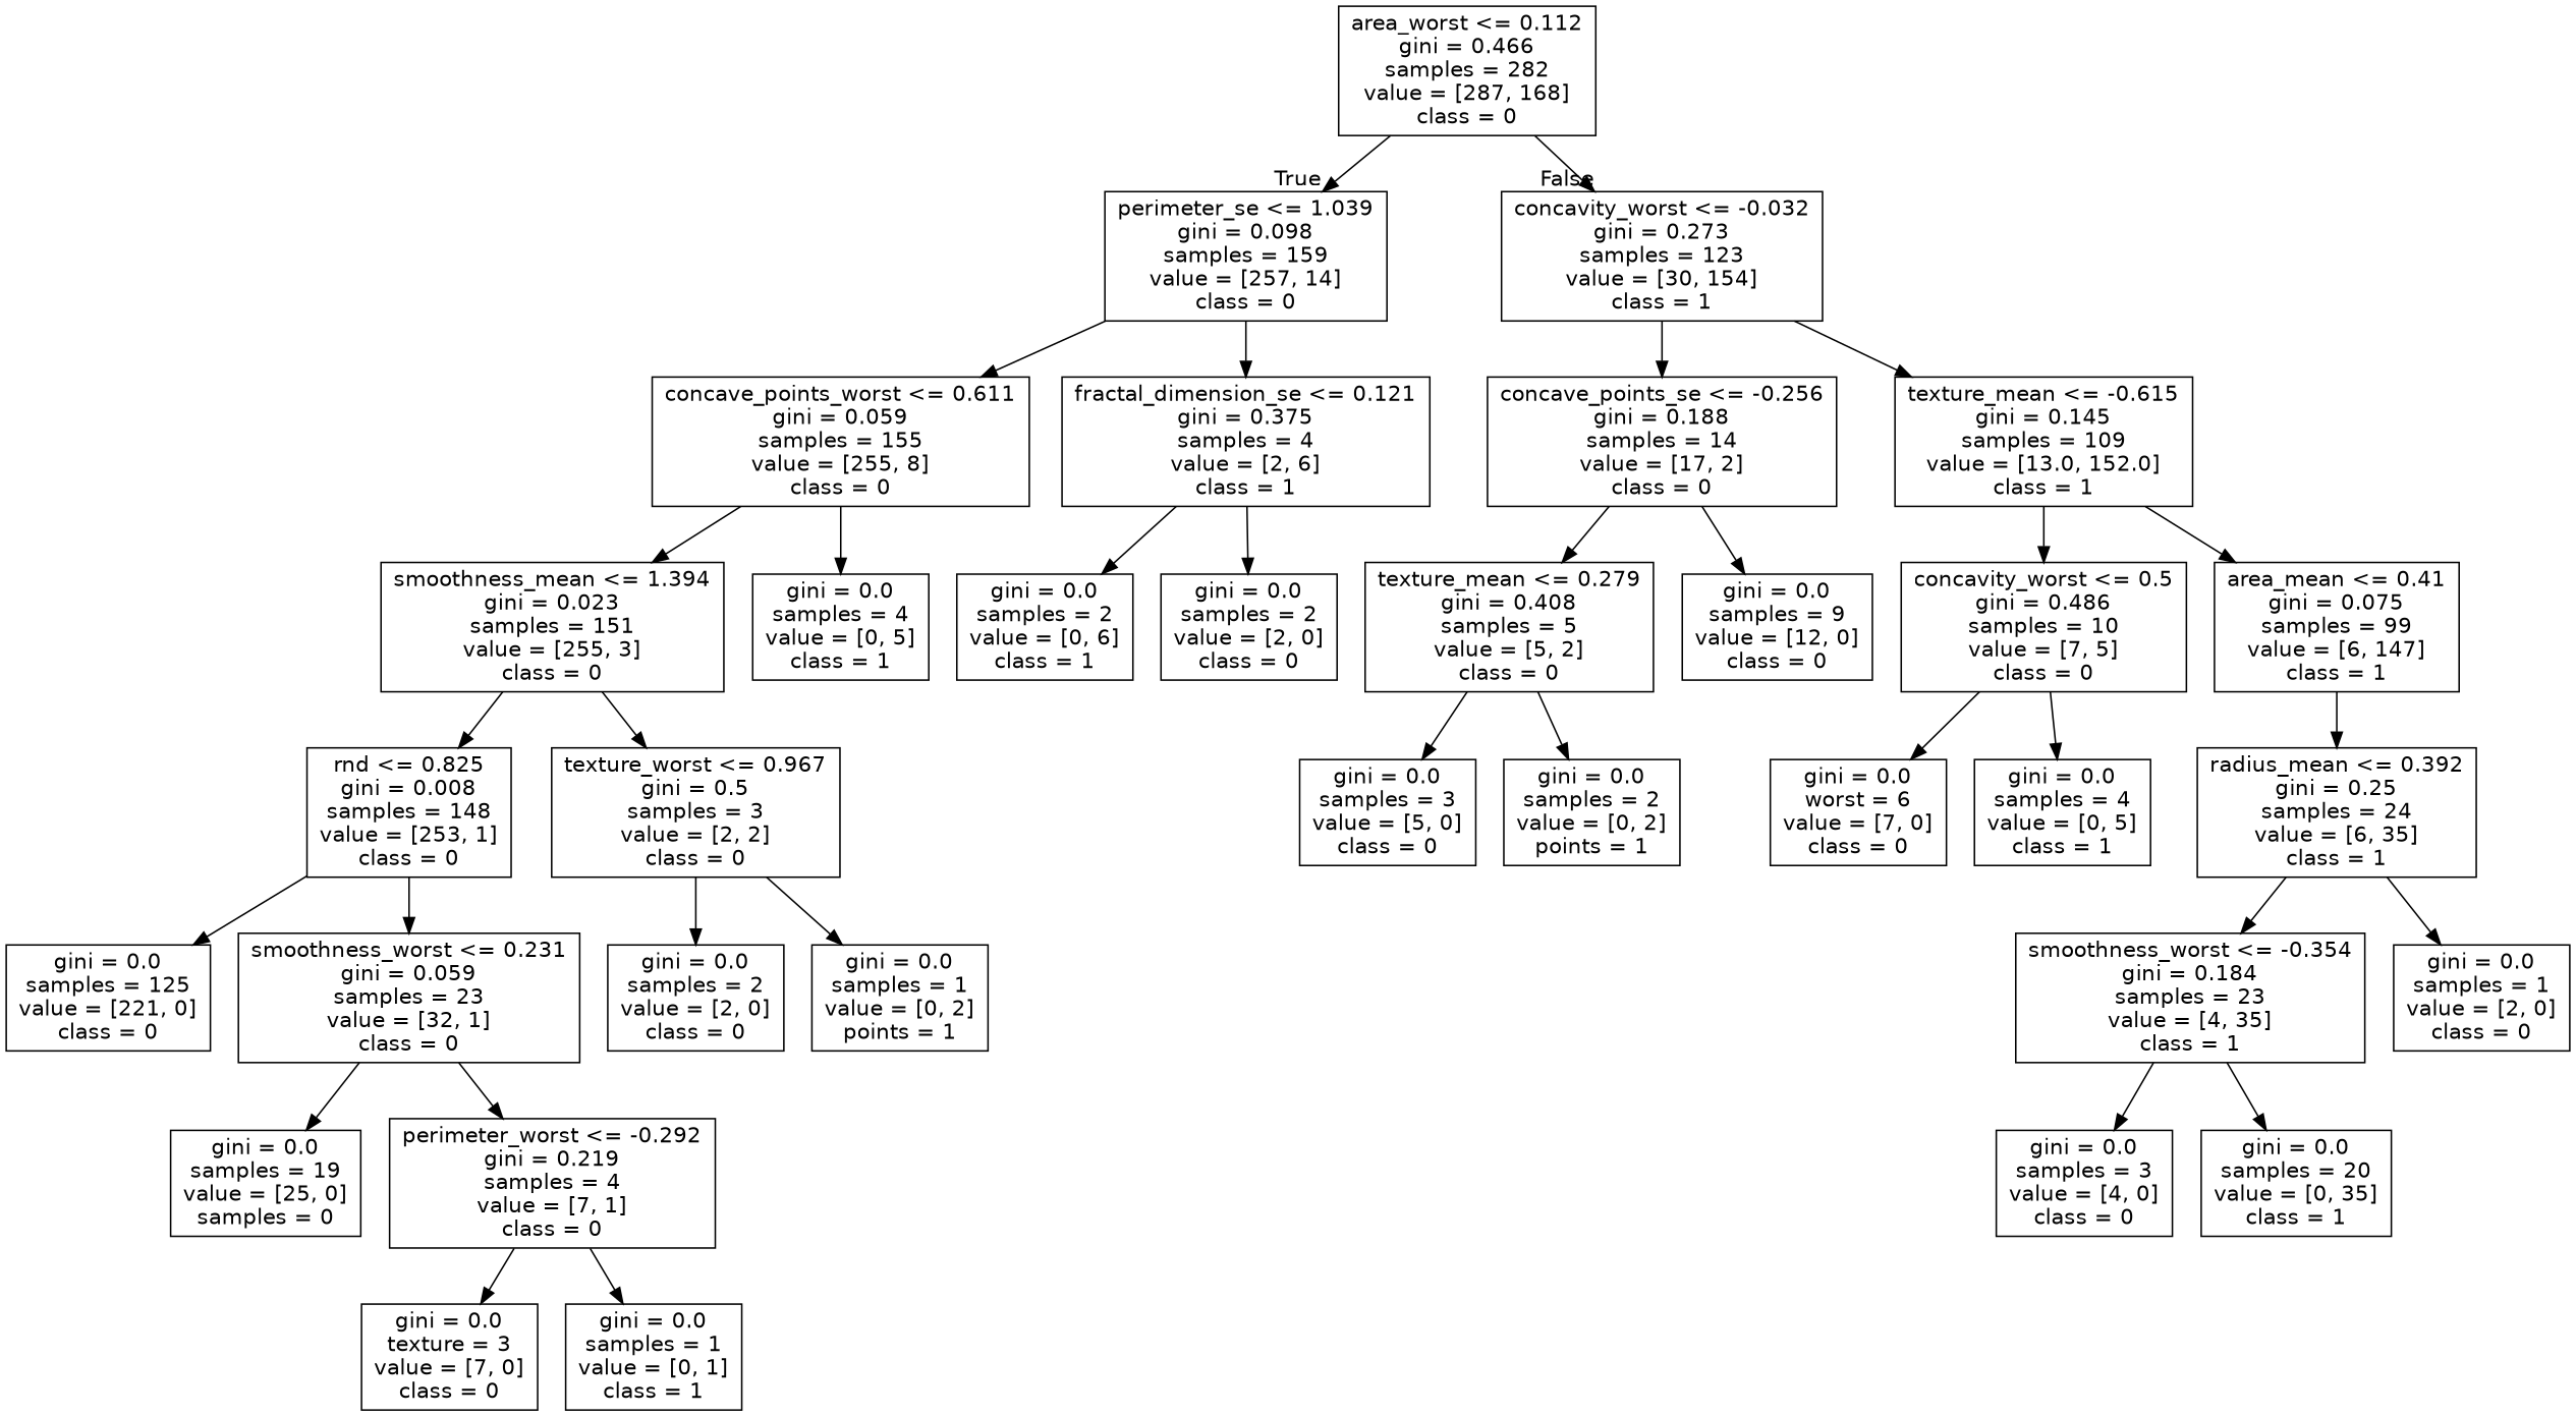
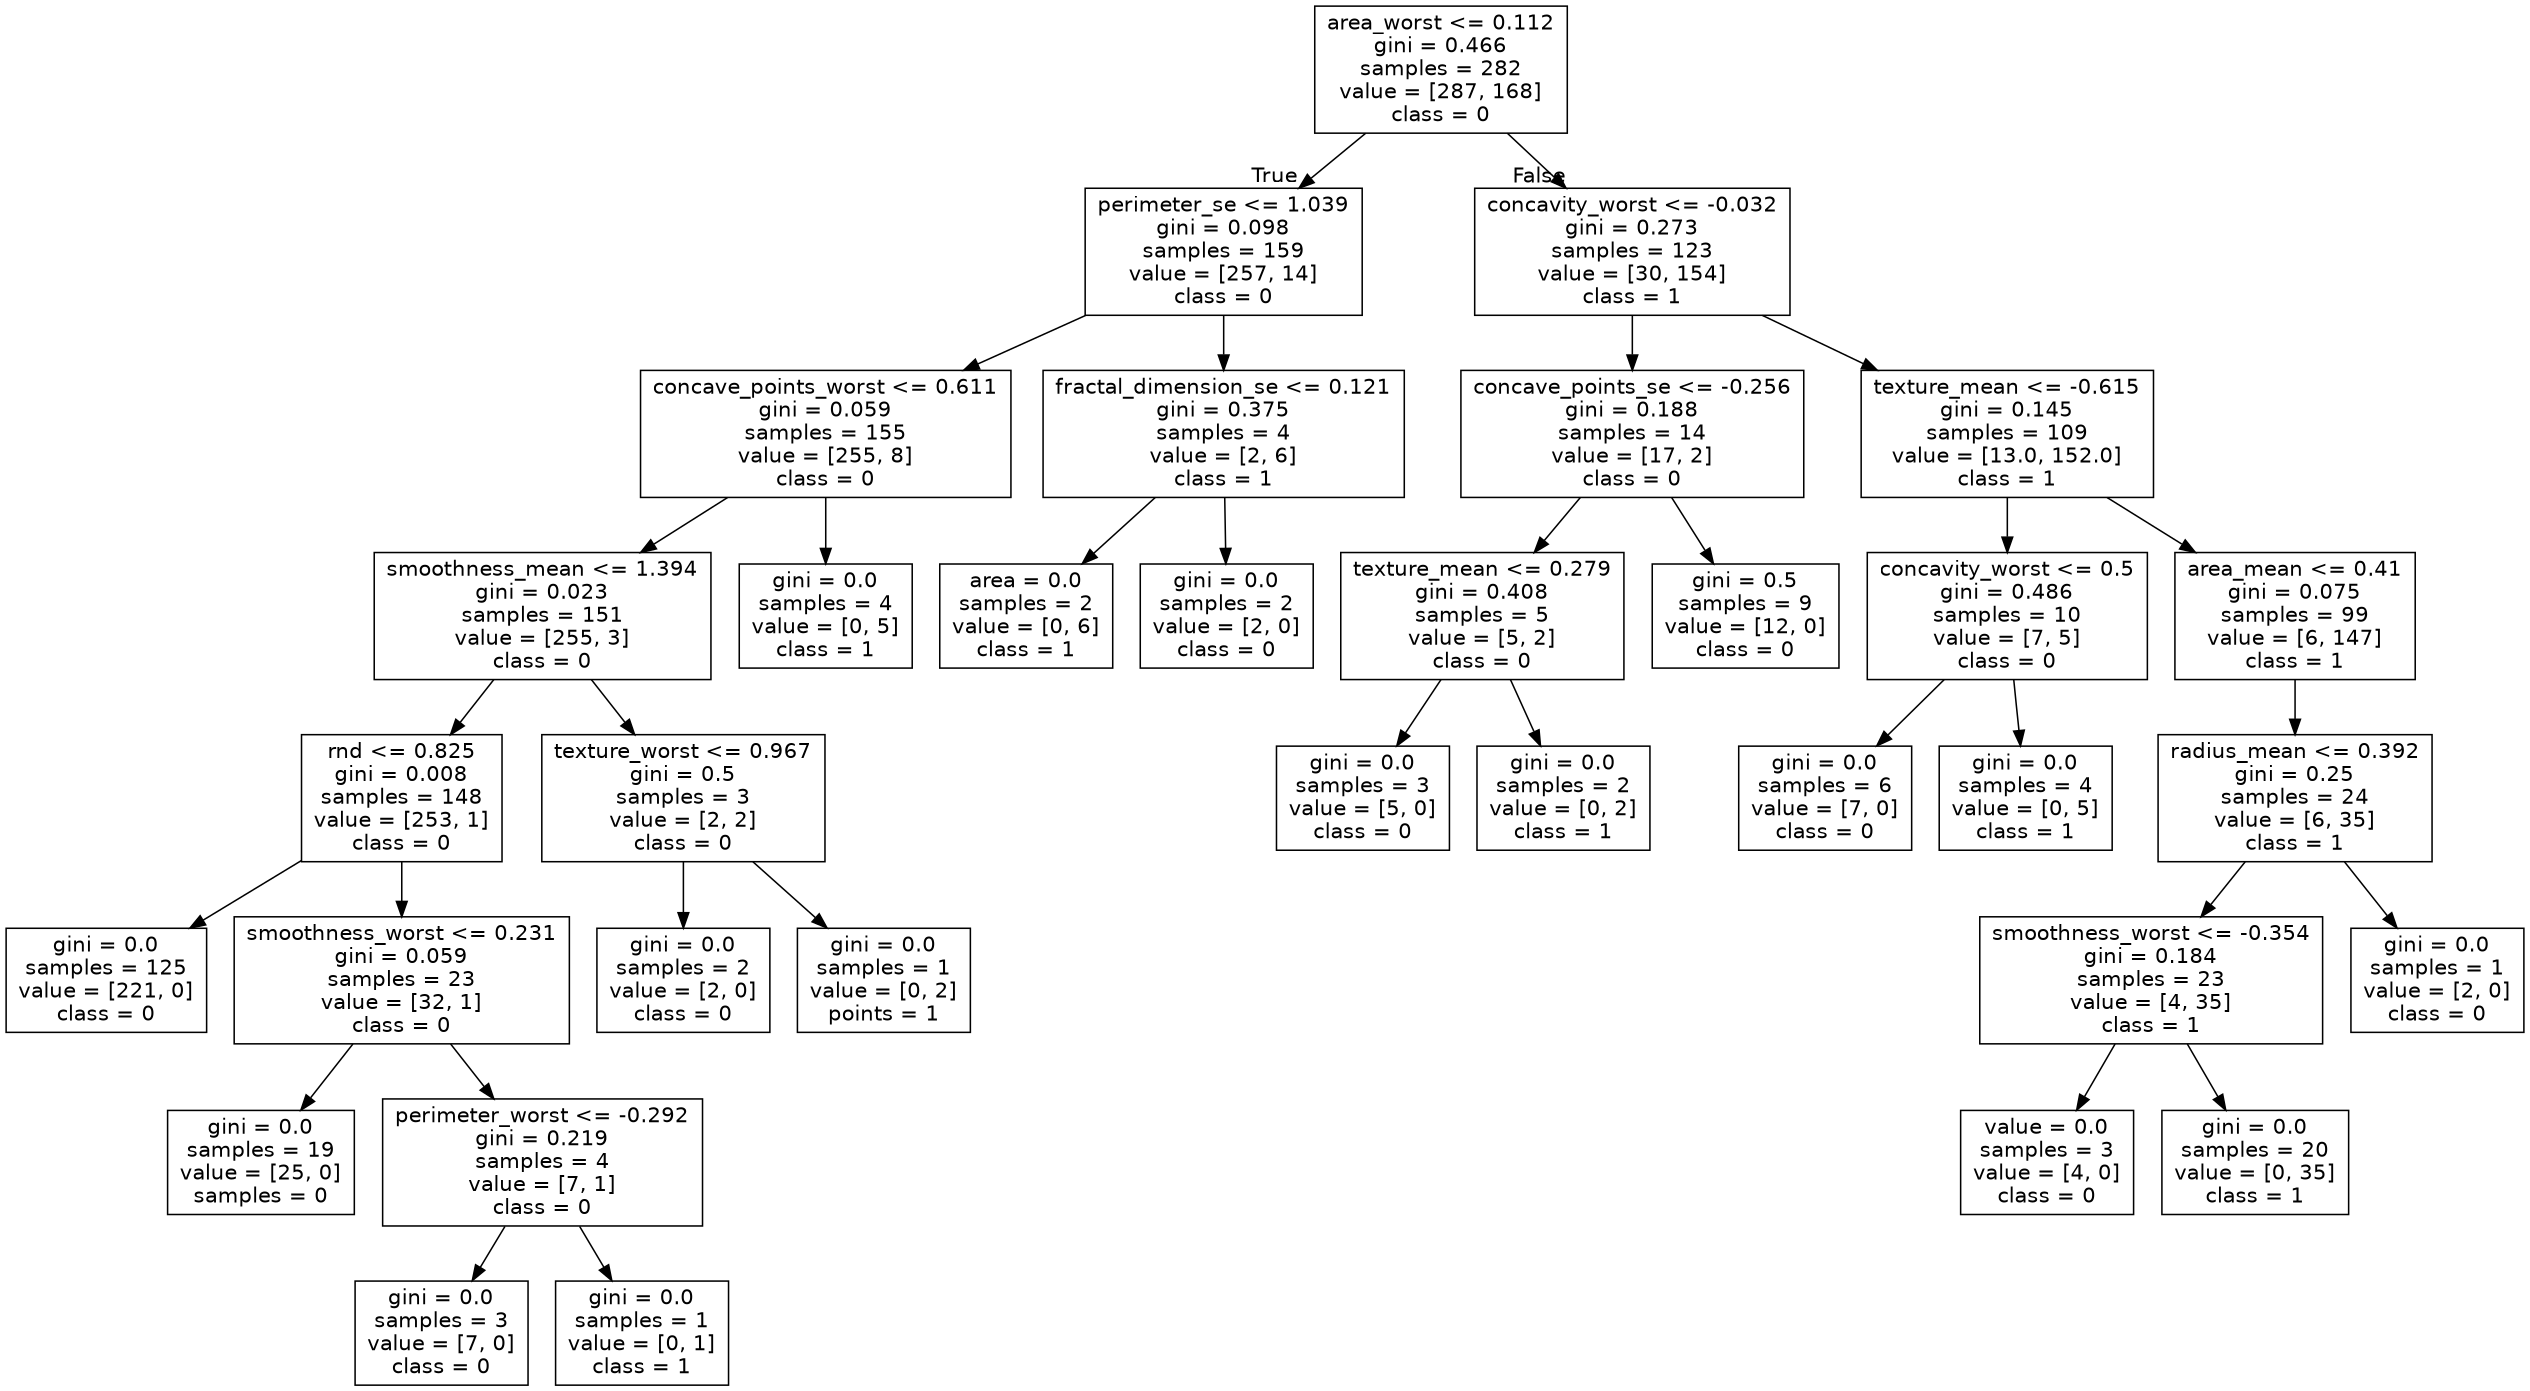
  digraph {
    node [fontname=helvetica shape=box]
    edge [fontname=helvetica]
    n1 [label="area_worst <= 0.112\ngini = 0.466\nsamples = 282\nvalue = [287, 168]\nclass = 0"]
    n2 [label="perimeter_se <= 1.039\ngini = 0.098\nsamples = 159\nvalue = [257, 14]\nclass = 0"]
    n3 [label="concavity_worst <= -0.032\ngini = 0.273\nsamples = 123\nvalue = [30, 154]\nclass = 1"]
    n4 [label="concave_points_worst <= 0.611\ngini = 0.059\nsamples = 155\nvalue = [255, 8]\nclass = 0"]
    n5 [label="fractal_dimension_se <= 0.121\ngini = 0.375\nsamples = 4\nvalue = [2, 6]\nclass = 1"]
    n6 [label="concave_points_se <= -0.256\ngini = 0.188\nsamples = 14\nvalue = [17, 2]\nclass = 0"]
    n7 [label="texture_mean <= -0.615\ngini = 0.145\nsamples = 109\nvalue = [13.0, 152.0]\nclass = 1"]
    n8 [label="smoothness_mean <= 1.394\ngini = 0.023\nsamples = 151\nvalue = [255, 3]\nclass = 0"]
    n9 [label="gini = 0.0\nsamples = 4\nvalue = [0, 5]\nclass = 1"]
-   n10 [label="gini = 0.0\nsamples = 2\nvalue = [0, 6]\nclass = 1"]
+   n10 [label="area = 0.0\nsamples = 2\nvalue = [0, 6]\nclass = 1"]
    n11 [label="gini = 0.0\nsamples = 2\nvalue = [2, 0]\nclass = 0"]
    n12 [label="rnd <= 0.825\ngini = 0.008\nsamples = 148\nvalue = [253, 1]\nclass = 0"]
    n13 [label="texture_worst <= 0.967\ngini = 0.5\nsamples = 3\nvalue = [2, 2]\nclass = 0"]
    n14 [label="gini = 0.0\nsamples = 125\nvalue = [221, 0]\nclass = 0"]
    n15 [label="smoothness_worst <= 0.231\ngini = 0.059\nsamples = 23\nvalue = [32, 1]\nclass = 0"]
    n16 [label="gini = 0.0\nsamples = 2\nvalue = [2, 0]\nclass = 0"]
    n17 [label="gini = 0.0\nsamples = 1\nvalue = [0, 2]\npoints = 1"]
    n18 [label="gini = 0.0\nsamples = 19\nvalue = [25, 0]\nsamples = 0"]
    n19 [label="perimeter_worst <= -0.292\ngini = 0.219\nsamples = 4\nvalue = [7, 1]\nclass = 0"]
-   n20 [label="gini = 0.0\ntexture = 3\nvalue = [7, 0]\nclass = 0"]
+   n20 [label="gini = 0.0\nsamples = 3\nvalue = [7, 0]\nclass = 0"]
    n21 [label="gini = 0.0\nsamples = 1\nvalue = [0, 1]\nclass = 1"]
    n22 [label="texture_mean <= 0.279\ngini = 0.408\nsamples = 5\nvalue = [5, 2]\nclass = 0"]
-   n23 [label="gini = 0.0\nsamples = 9\nvalue = [12, 0]\nclass = 0"]
+   n23 [label="gini = 0.5\nsamples = 9\nvalue = [12, 0]\nclass = 0"]
    n24 [label="concavity_worst <= 0.5\ngini = 0.486\nsamples = 10\nvalue = [7, 5]\nclass = 0"]
    n25 [label="area_mean <= 0.41\ngini = 0.075\nsamples = 99\nvalue = [6, 147]\nclass = 1"]
    n26 [label="gini = 0.0\nsamples = 3\nvalue = [5, 0]\nclass = 0"]
-   n27 [label="gini = 0.0\nsamples = 2\nvalue = [0, 2]\npoints = 1"]
-   n28 [label="gini = 0.0\nworst = 6\nvalue = [7, 0]\nclass = 0"]
+   n27 [label="gini = 0.0\nsamples = 2\nvalue = [0, 2]\nclass = 1"]
+   n28 [label="gini = 0.0\nsamples = 6\nvalue = [7, 0]\nclass = 0"]
    n29 [label="gini = 0.0\nsamples = 4\nvalue = [0, 5]\nclass = 1"]
    n30 [label="radius_mean <= 0.392\ngini = 0.25\nsamples = 24\nvalue = [6, 35]\nclass = 1"]
    n31 [label="smoothness_worst <= -0.354\ngini = 0.184\nsamples = 23\nvalue = [4, 35]\nclass = 1"]
    n32 [label="gini = 0.0\nsamples = 1\nvalue = [2, 0]\nclass = 0"]
-   n33 [label="gini = 0.0\nsamples = 3\nvalue = [4, 0]\nclass = 0"]
+   n33 [label="value = 0.0\nsamples = 3\nvalue = [4, 0]\nclass = 0"]
    n34 [label="gini = 0.0\nsamples = 20\nvalue = [0, 35]\nclass = 1"]
    n1 -> n2 [headlabel=True labelangle=45 labeldistance=2.5]
    n1 -> n3 [headlabel=False labelangle=-45 labeldistance=2.5]
    n2 -> n4
    n2 -> n5
    n3 -> n6
    n3 -> n7
    n4 -> n8
    n4 -> n9
    n5 -> n10
    n5 -> n11
    n6 -> n22
    n6 -> n23
    n7 -> n24
    n7 -> n25
    n8 -> n12
    n8 -> n13
    n12 -> n14
    n12 -> n15
    n13 -> n16
    n13 -> n17
    n15 -> n18
    n15 -> n19
    n19 -> n20
    n19 -> n21
    n22 -> n26
    n22 -> n27
    n24 -> n28
    n24 -> n29
    n25 -> n30
    n30 -> n31
    n30 -> n32
    n31 -> n33
    n31 -> n34
  }
